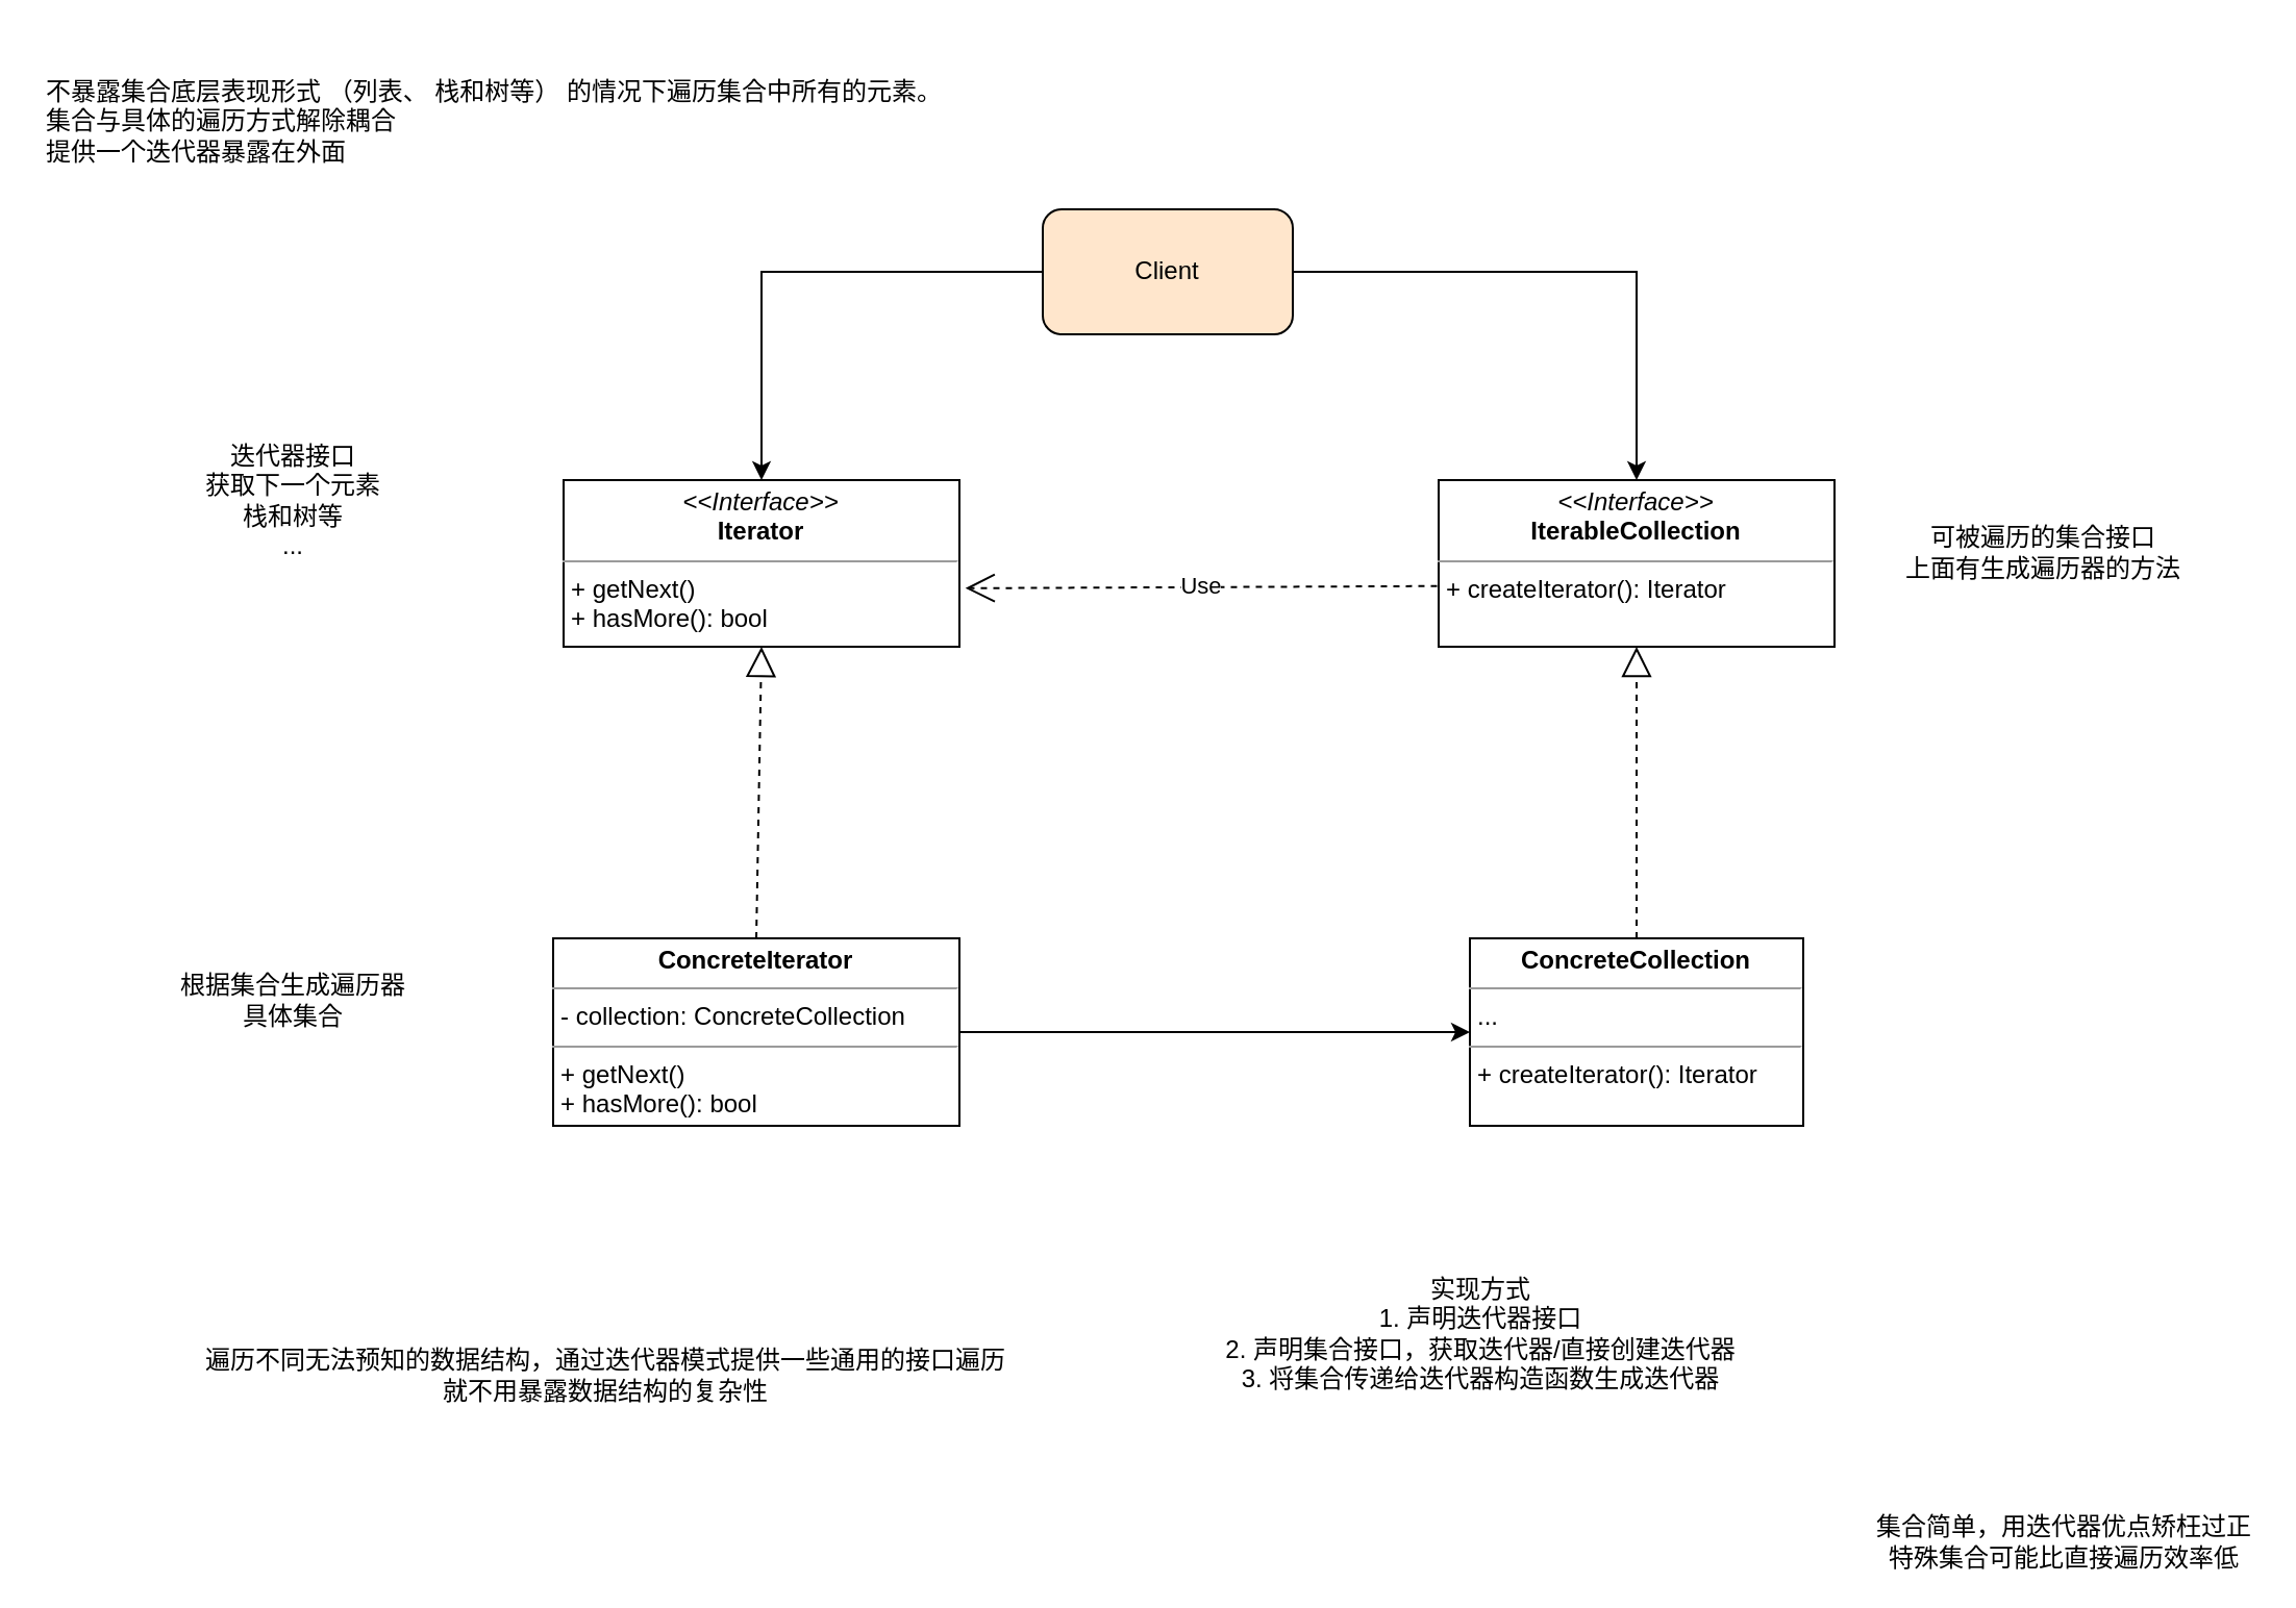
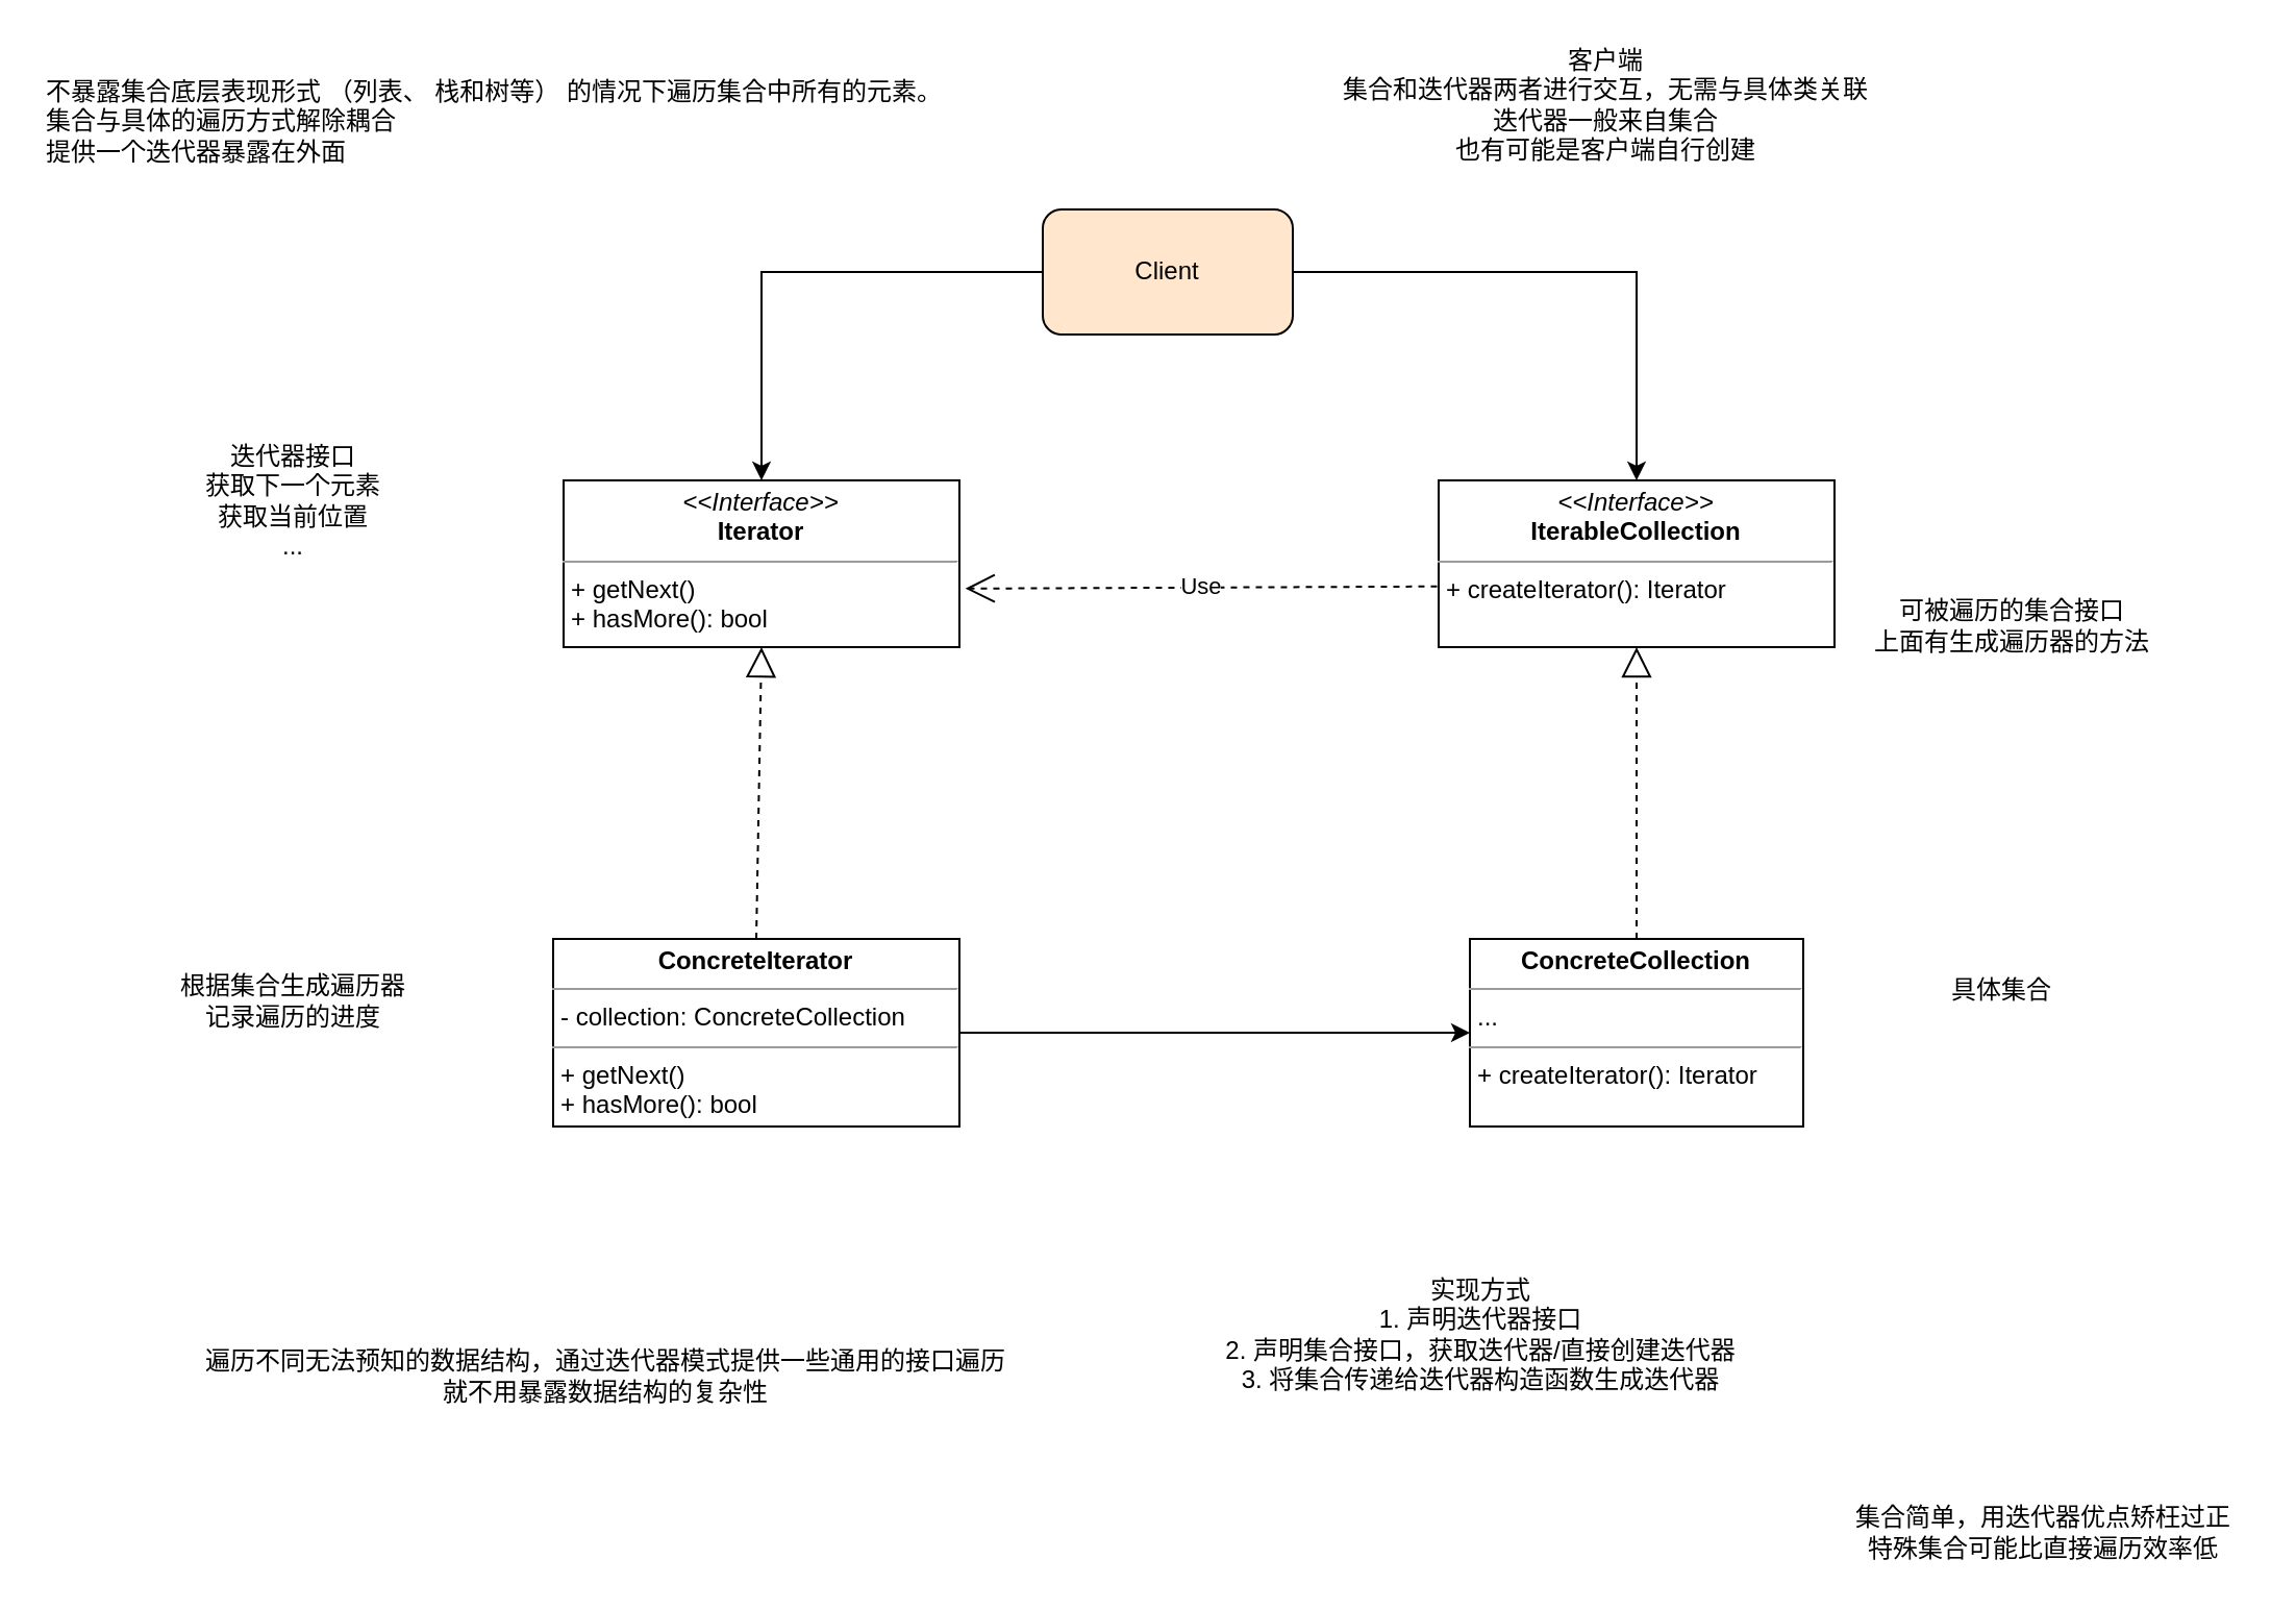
  <mxCell id="0" />
  <mxCell id="1" parent="0" />
  <mxCell id="2" value="不暴露集合底层表现形式 （列表、 栈和树等） 的情况下遍历集合中所有的元素。&lt;br&gt;集合与具体的遍历方式解除耦合&lt;br&gt;提供一个迭代器暴露在外面" style="text;whiteSpace=wrap;html=1;" vertex="1" parent="1"><mxGeometry x="20" y="30" width="470" height="30" as="geometry" /></mxCell>
  <mxCell id="3" style="edgeStyle=orthogonalEdgeStyle;rounded=0;orthogonalLoop=1;jettySize=auto;html=1;entryX=0.5;entryY=0;entryDx=0;entryDy=0;" edge="1" parent="1" source="5" target="6"><mxGeometry relative="1" as="geometry" /></mxCell>
  <mxCell id="4" style="edgeStyle=orthogonalEdgeStyle;rounded=0;orthogonalLoop=1;jettySize=auto;html=1;entryX=0.5;entryY=0;entryDx=0;entryDy=0;" edge="1" parent="1" source="5" target="7"><mxGeometry relative="1" as="geometry" /></mxCell>
  <mxCell id="5" value="Client" style="rounded=1;whiteSpace=wrap;html=1;fillColor=#ffe6cc;" vertex="1" parent="1"><mxGeometry x="500" y="100" width="120" height="60" as="geometry" /></mxCell>
  <mxCell id="6" value="&lt;p style=&quot;margin: 0px ; margin-top: 4px ; text-align: center&quot;&gt;&lt;i&gt;&amp;lt;&amp;lt;Interface&amp;gt;&amp;gt;&lt;/i&gt;&lt;br&gt;&lt;b&gt;Iterator&lt;/b&gt;&lt;/p&gt;&lt;hr size=&quot;1&quot;&gt;&lt;p style=&quot;margin: 0px ; margin-left: 4px&quot;&gt;&lt;/p&gt;&lt;p style=&quot;margin: 0px ; margin-left: 4px&quot;&gt;+ getNext()&lt;br&gt;+ hasMore(): bool&lt;/p&gt;" style="verticalAlign=top;align=left;overflow=fill;fontSize=12;fontFamily=Helvetica;html=1;" vertex="1" parent="1"><mxGeometry x="270" y="230" width="190" height="80" as="geometry" /></mxCell>
  <mxCell id="7" value="&lt;p style=&quot;margin: 0px ; margin-top: 4px ; text-align: center&quot;&gt;&lt;i&gt;&amp;lt;&amp;lt;Interface&amp;gt;&amp;gt;&lt;/i&gt;&lt;br&gt;&lt;b&gt;IterableCollection&lt;/b&gt;&lt;/p&gt;&lt;hr size=&quot;1&quot;&gt;&lt;p style=&quot;margin: 0px ; margin-left: 4px&quot;&gt;&lt;span&gt;+ createIterator(): Iterator&lt;/span&gt;&lt;br&gt;&lt;/p&gt;" style="verticalAlign=top;align=left;overflow=fill;fontSize=12;fontFamily=Helvetica;html=1;" vertex="1" parent="1"><mxGeometry x="690" y="230" width="190" height="80" as="geometry" /></mxCell>
  <mxCell id="8" value="&lt;p style=&quot;margin: 0px ; margin-top: 4px ; text-align: center&quot;&gt;&lt;b&gt;ConcreteCollection&lt;/b&gt;&lt;/p&gt;&lt;hr size=&quot;1&quot;&gt;&lt;p style=&quot;margin: 0px ; margin-left: 4px&quot;&gt;...&lt;/p&gt;&lt;hr size=&quot;1&quot;&gt;&lt;p style=&quot;margin: 0px ; margin-left: 4px&quot;&gt;+ createIterator(): Iterator&lt;/p&gt;" style="verticalAlign=top;align=left;overflow=fill;fontSize=12;fontFamily=Helvetica;html=1;" vertex="1" parent="1"><mxGeometry x="705" y="450" width="160" height="90" as="geometry" /></mxCell>
  <mxCell id="9" style="edgeStyle=orthogonalEdgeStyle;rounded=0;orthogonalLoop=1;jettySize=auto;html=1;entryX=0;entryY=0.5;entryDx=0;entryDy=0;" edge="1" parent="1" source="10" target="8"><mxGeometry relative="1" as="geometry" /></mxCell>
  <mxCell id="10" value="&lt;p style=&quot;margin: 0px ; margin-top: 4px ; text-align: center&quot;&gt;&lt;b&gt;ConcreteIterator&lt;/b&gt;&lt;/p&gt;&lt;hr size=&quot;1&quot;&gt;&lt;p style=&quot;margin: 0px ; margin-left: 4px&quot;&gt;- collection: ConcreteCollection&lt;/p&gt;&lt;hr size=&quot;1&quot;&gt;&lt;p style=&quot;margin: 0px ; margin-left: 4px&quot;&gt;+ getNext()&lt;/p&gt;&lt;p style=&quot;margin: 0px ; margin-left: 4px&quot;&gt;+ hasMore(): bool&lt;/p&gt;" style="verticalAlign=top;align=left;overflow=fill;fontSize=12;fontFamily=Helvetica;html=1;" vertex="1" parent="1"><mxGeometry x="265" y="450" width="195" height="90" as="geometry" /></mxCell>
  <mxCell id="11" value="Use" style="endArrow=open;endSize=12;dashed=1;html=1;rounded=0;exitX=-0.004;exitY=0.636;exitDx=0;exitDy=0;exitPerimeter=0;entryX=1.015;entryY=0.649;entryDx=0;entryDy=0;entryPerimeter=0;" edge="1" parent="1" source="7" target="6"><mxGeometry width="160" relative="1" as="geometry"><mxPoint x="640" y="340" as="sourcePoint" /><mxPoint x="800" y="340" as="targetPoint" /></mxGeometry></mxCell>
  <mxCell id="12" value="" style="endArrow=block;dashed=1;endFill=0;endSize=12;html=1;rounded=0;exitX=0.5;exitY=0;exitDx=0;exitDy=0;entryX=0.5;entryY=1;entryDx=0;entryDy=0;" edge="1" parent="1" source="10" target="6"><mxGeometry width="160" relative="1" as="geometry"><mxPoint x="640" y="340" as="sourcePoint" /><mxPoint x="800" y="340" as="targetPoint" /></mxGeometry></mxCell>
  <mxCell id="13" value="" style="endArrow=block;dashed=1;endFill=0;endSize=12;html=1;rounded=0;exitX=0.5;exitY=0;exitDx=0;exitDy=0;entryX=0.5;entryY=1;entryDx=0;entryDy=0;" edge="1" parent="1" source="8" target="7"><mxGeometry width="160" relative="1" as="geometry"><mxPoint x="640" y="340" as="sourcePoint" /><mxPoint x="800" y="340" as="targetPoint" /></mxGeometry></mxCell>
- <mxCell id="14" value="迭代器接口&lt;br&gt;获取下一个元素&lt;br&gt;栈和树等&lt;br&gt;..." style="text;html=1;align=center;verticalAlign=middle;resizable=0;points=[];autosize=1;strokeColor=none;fillColor=none;" vertex="1" parent="1"><mxGeometry x="90" y="210" width="100" height="60" as="geometry" /></mxCell>
- <mxCell id="15" value="根据集合生成遍历器&lt;br&gt;具体集合" style="text;html=1;align=center;verticalAlign=middle;resizable=0;points=[];autosize=1;strokeColor=none;fillColor=none;" vertex="1" parent="1"><mxGeometry x="80" y="465" width="120" height="30" as="geometry" /></mxCell>
- <mxCell id="16" value="可被遍历的集合接口&lt;br&gt;上面有生成遍历器的方法" style="text;html=1;align=center;verticalAlign=middle;resizable=0;points=[];autosize=1;strokeColor=none;fillColor=none;" vertex="1" parent="1"><mxGeometry x="905" y="250" width="150" height="30" as="geometry" /></mxCell>
+ <mxCell id="14" value="迭代器接口&lt;br&gt;获取下一个元素&lt;br&gt;获取当前位置&lt;br&gt;..." style="text;html=1;align=center;verticalAlign=middle;resizable=0;points=[];autosize=1;strokeColor=none;fillColor=none;" vertex="1" parent="1"><mxGeometry x="90" y="210" width="100" height="60" as="geometry" /></mxCell>
+ <mxCell id="15" value="根据集合生成遍历器&lt;br&gt;记录遍历的进度" style="text;html=1;align=center;verticalAlign=middle;resizable=0;points=[];autosize=1;strokeColor=none;fillColor=none;" vertex="1" parent="1"><mxGeometry x="80" y="465" width="120" height="30" as="geometry" /></mxCell>
+ <mxCell id="16" value="可被遍历的集合接口&lt;br&gt;上面有生成遍历器的方法" style="text;html=1;align=center;verticalAlign=middle;resizable=0;points=[];autosize=1;strokeColor=none;fillColor=none;" vertex="1" parent="1"><mxGeometry x="890" y="285" width="150" height="30" as="geometry" /></mxCell>
+ <mxCell id="17" value="具体集合" style="text;html=1;align=center;verticalAlign=middle;resizable=0;points=[];autosize=1;strokeColor=none;fillColor=none;" vertex="1" parent="1"><mxGeometry x="930" y="465" width="60" height="20" as="geometry" /></mxCell>
+ <mxCell id="18" value="客户端&lt;br&gt;集合和迭代器两者进行交互，无需与具体类关联&lt;br&gt;迭代器一般来自集合&lt;br&gt;也有可能是客户端自行创建" style="text;html=1;align=center;verticalAlign=middle;resizable=0;points=[];autosize=1;strokeColor=none;fillColor=none;" vertex="1" parent="1"><mxGeometry x="635" y="20" width="270" height="60" as="geometry" /></mxCell>
  <mxCell id="19" value="遍历不同无法预知的数据结构，通过迭代器模式提供一些通用的接口遍历&lt;br&gt;就不用暴露数据结构的复杂性" style="text;html=1;align=center;verticalAlign=middle;resizable=0;points=[];autosize=1;strokeColor=none;fillColor=none;" vertex="1" parent="1"><mxGeometry x="90" y="645" width="400" height="30" as="geometry" /></mxCell>
  <mxCell id="20" value="实现方式&lt;br&gt;1. 声明迭代器接口&lt;br&gt;2. 声明集合接口，获取迭代器/直接创建迭代器&lt;br&gt;3. 将集合传递给迭代器构造函数生成迭代器" style="text;html=1;align=center;verticalAlign=middle;resizable=0;points=[];autosize=1;strokeColor=none;fillColor=none;" vertex="1" parent="1"><mxGeometry x="580" y="610" width="260" height="60" as="geometry" /></mxCell>
- <mxCell id="21" value="集合简单，用迭代器优点矫枉过正&lt;br&gt;特殊集合可能比直接遍历效率低" style="text;html=1;align=center;verticalAlign=middle;resizable=0;points=[];autosize=1;strokeColor=none;fillColor=none;" vertex="1" parent="1"><mxGeometry x="890" y="725" width="200" height="30" as="geometry" /></mxCell>
+ <mxCell id="21" value="集合简单，用迭代器优点矫枉过正&lt;br&gt;特殊集合可能比直接遍历效率低" style="text;html=1;align=center;verticalAlign=middle;resizable=0;points=[];autosize=1;strokeColor=none;fillColor=none;" vertex="1" parent="1"><mxGeometry x="880" y="720" width="200" height="30" as="geometry" /></mxCell>
